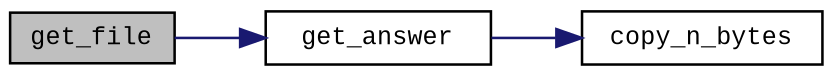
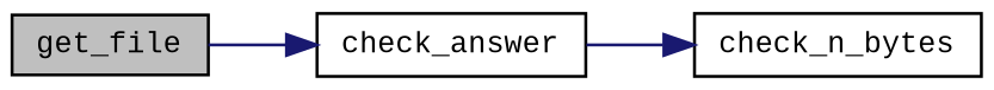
  digraph {
    fontname="Liberation Mono"
    rankdir=LR
    node [color=black fillcolor=white fontname="Liberation Mono" fontsize=10 shape=record style=filled]
    edge [color=midnightblue fontname="Liberation Mono" fontsize=10 labelfontname="FreeSans.ttf" labelfontsize=10 style=solid]
    n1 [fillcolor=grey75 fontcolor=black height=0.2 label=get_file width=0.4]
-   n2 [height=0.2 label=get_answer width=0.4]
-   n3 [height=0.2 label=copy_n_bytes width=0.4]
+   n2 [height=0.2 label=check_answer width=0.4]
+   n3 [height=0.2 label=check_n_bytes width=0.4]
    n1 -> n2
    n2 -> n3
  }
